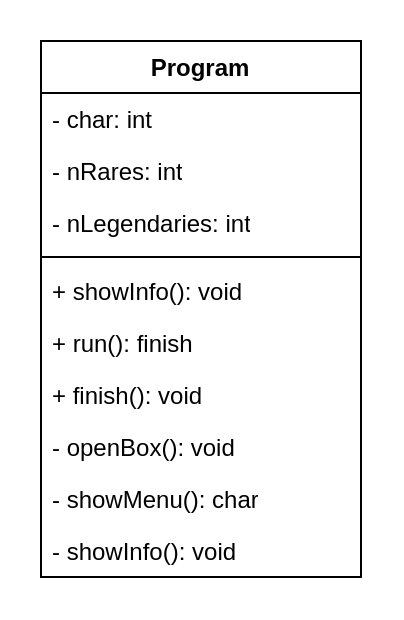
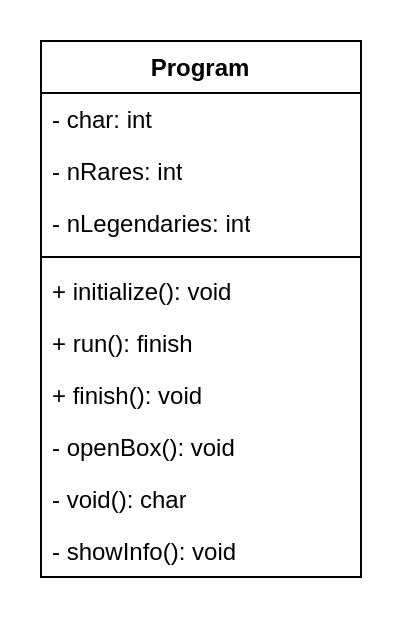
  <mxCell id="0" />
  <mxCell id="1" parent="0" />
  <mxCell id="2" value="Program" style="swimlane;fontStyle=1;align=center;verticalAlign=top;childLayout=stackLayout;horizontal=1;startSize=26;horizontalStack=0;resizeParent=1;resizeParentMax=0;resizeLast=0;collapsible=1;marginBottom=0;whiteSpace=wrap;html=1;" vertex="1" parent="1"><mxGeometry x="20" y="20" width="160" height="268" as="geometry" /></mxCell>
  <mxCell id="3" value="- char: int" style="text;strokeColor=none;fillColor=none;align=left;verticalAlign=top;spacingLeft=4;spacingRight=4;overflow=hidden;rotatable=0;points=[[0,0.5],[1,0.5]];portConstraint=eastwest;whiteSpace=wrap;html=1;" vertex="1" parent="2"><mxGeometry y="26" width="160" height="26" as="geometry" /></mxCell>
  <mxCell id="4" value="- nRares: int" style="text;strokeColor=none;fillColor=none;align=left;verticalAlign=top;spacingLeft=4;spacingRight=4;overflow=hidden;rotatable=0;points=[[0,0.5],[1,0.5]];portConstraint=eastwest;whiteSpace=wrap;html=1;" vertex="1" parent="2"><mxGeometry y="52" width="160" height="26" as="geometry" /></mxCell>
  <mxCell id="5" value="- nLegendaries: int" style="text;strokeColor=none;fillColor=none;align=left;verticalAlign=top;spacingLeft=4;spacingRight=4;overflow=hidden;rotatable=0;points=[[0,0.5],[1,0.5]];portConstraint=eastwest;whiteSpace=wrap;html=1;" vertex="1" parent="2"><mxGeometry y="78" width="160" height="26" as="geometry" /></mxCell>
  <mxCell id="6" value="" style="line;strokeWidth=1;fillColor=none;align=left;verticalAlign=middle;spacingTop=-1;spacingLeft=3;spacingRight=3;rotatable=0;labelPosition=right;points=[];portConstraint=eastwest;strokeColor=inherit;" vertex="1" parent="2"><mxGeometry y="104" width="160" height="8" as="geometry" /></mxCell>
- <mxCell id="7" value="+ showInfo(): void" style="text;strokeColor=none;fillColor=none;align=left;verticalAlign=top;spacingLeft=4;spacingRight=4;overflow=hidden;rotatable=0;points=[[0,0.5],[1,0.5]];portConstraint=eastwest;whiteSpace=wrap;html=1;" vertex="1" parent="2"><mxGeometry y="112" width="160" height="26" as="geometry" /></mxCell>
+ <mxCell id="7" value="+ initialize(): void" style="text;strokeColor=none;fillColor=none;align=left;verticalAlign=top;spacingLeft=4;spacingRight=4;overflow=hidden;rotatable=0;points=[[0,0.5],[1,0.5]];portConstraint=eastwest;whiteSpace=wrap;html=1;" vertex="1" parent="2"><mxGeometry y="112" width="160" height="26" as="geometry" /></mxCell>
  <mxCell id="8" value="+ run(): finish" style="text;strokeColor=none;fillColor=none;align=left;verticalAlign=top;spacingLeft=4;spacingRight=4;overflow=hidden;rotatable=0;points=[[0,0.5],[1,0.5]];portConstraint=eastwest;whiteSpace=wrap;html=1;" vertex="1" parent="2"><mxGeometry y="138" width="160" height="26" as="geometry" /></mxCell>
  <mxCell id="9" value="+ finish(): void" style="text;strokeColor=none;fillColor=none;align=left;verticalAlign=top;spacingLeft=4;spacingRight=4;overflow=hidden;rotatable=0;points=[[0,0.5],[1,0.5]];portConstraint=eastwest;whiteSpace=wrap;html=1;" vertex="1" parent="2"><mxGeometry y="164" width="160" height="26" as="geometry" /></mxCell>
  <mxCell id="10" value="- openBox(): void" style="text;strokeColor=none;fillColor=none;align=left;verticalAlign=top;spacingLeft=4;spacingRight=4;overflow=hidden;rotatable=0;points=[[0,0.5],[1,0.5]];portConstraint=eastwest;whiteSpace=wrap;html=1;" vertex="1" parent="2"><mxGeometry y="190" width="160" height="26" as="geometry" /></mxCell>
- <mxCell id="11" value="- showMenu(): char" style="text;strokeColor=none;fillColor=none;align=left;verticalAlign=top;spacingLeft=4;spacingRight=4;overflow=hidden;rotatable=0;points=[[0,0.5],[1,0.5]];portConstraint=eastwest;whiteSpace=wrap;html=1;" vertex="1" parent="2"><mxGeometry y="216" width="160" height="26" as="geometry" /></mxCell>
+ <mxCell id="11" value="- void(): char" style="text;strokeColor=none;fillColor=none;align=left;verticalAlign=top;spacingLeft=4;spacingRight=4;overflow=hidden;rotatable=0;points=[[0,0.5],[1,0.5]];portConstraint=eastwest;whiteSpace=wrap;html=1;" vertex="1" parent="2"><mxGeometry y="216" width="160" height="26" as="geometry" /></mxCell>
  <mxCell id="12" value="- showInfo(): void" style="text;strokeColor=none;fillColor=none;align=left;verticalAlign=top;spacingLeft=4;spacingRight=4;overflow=hidden;rotatable=0;points=[[0,0.5],[1,0.5]];portConstraint=eastwest;whiteSpace=wrap;html=1;" vertex="1" parent="2"><mxGeometry y="242" width="160" height="26" as="geometry" /></mxCell>
